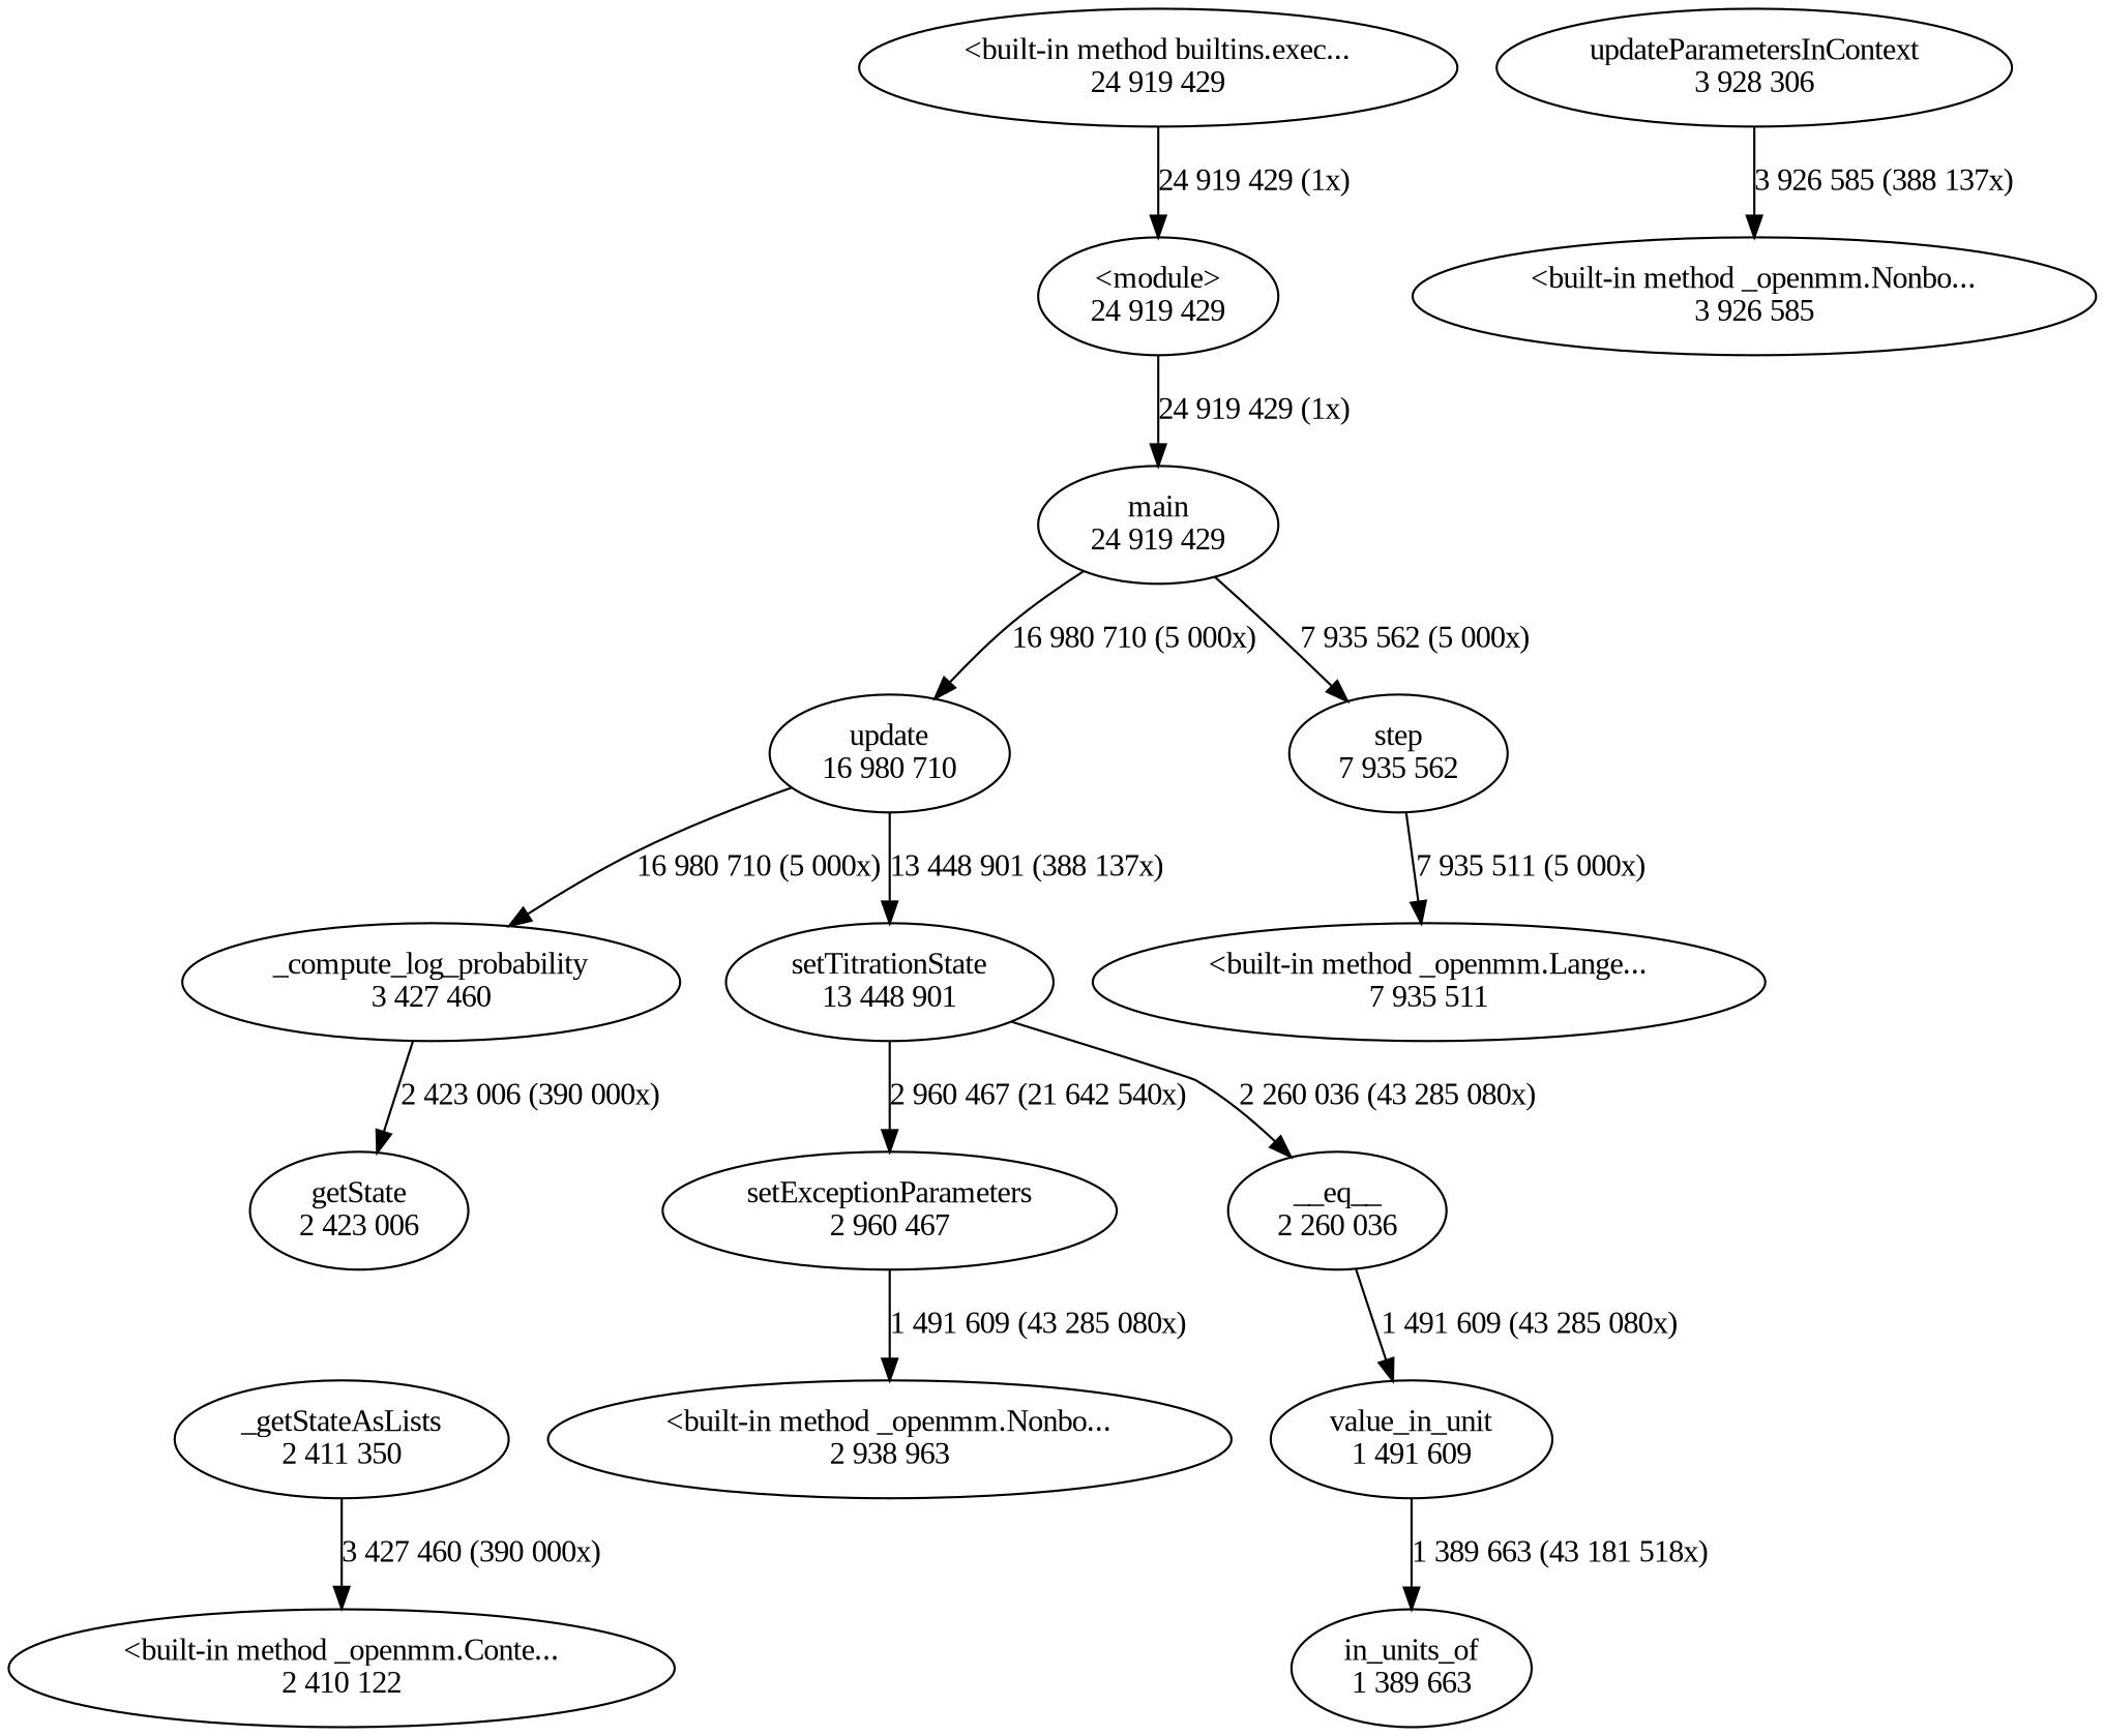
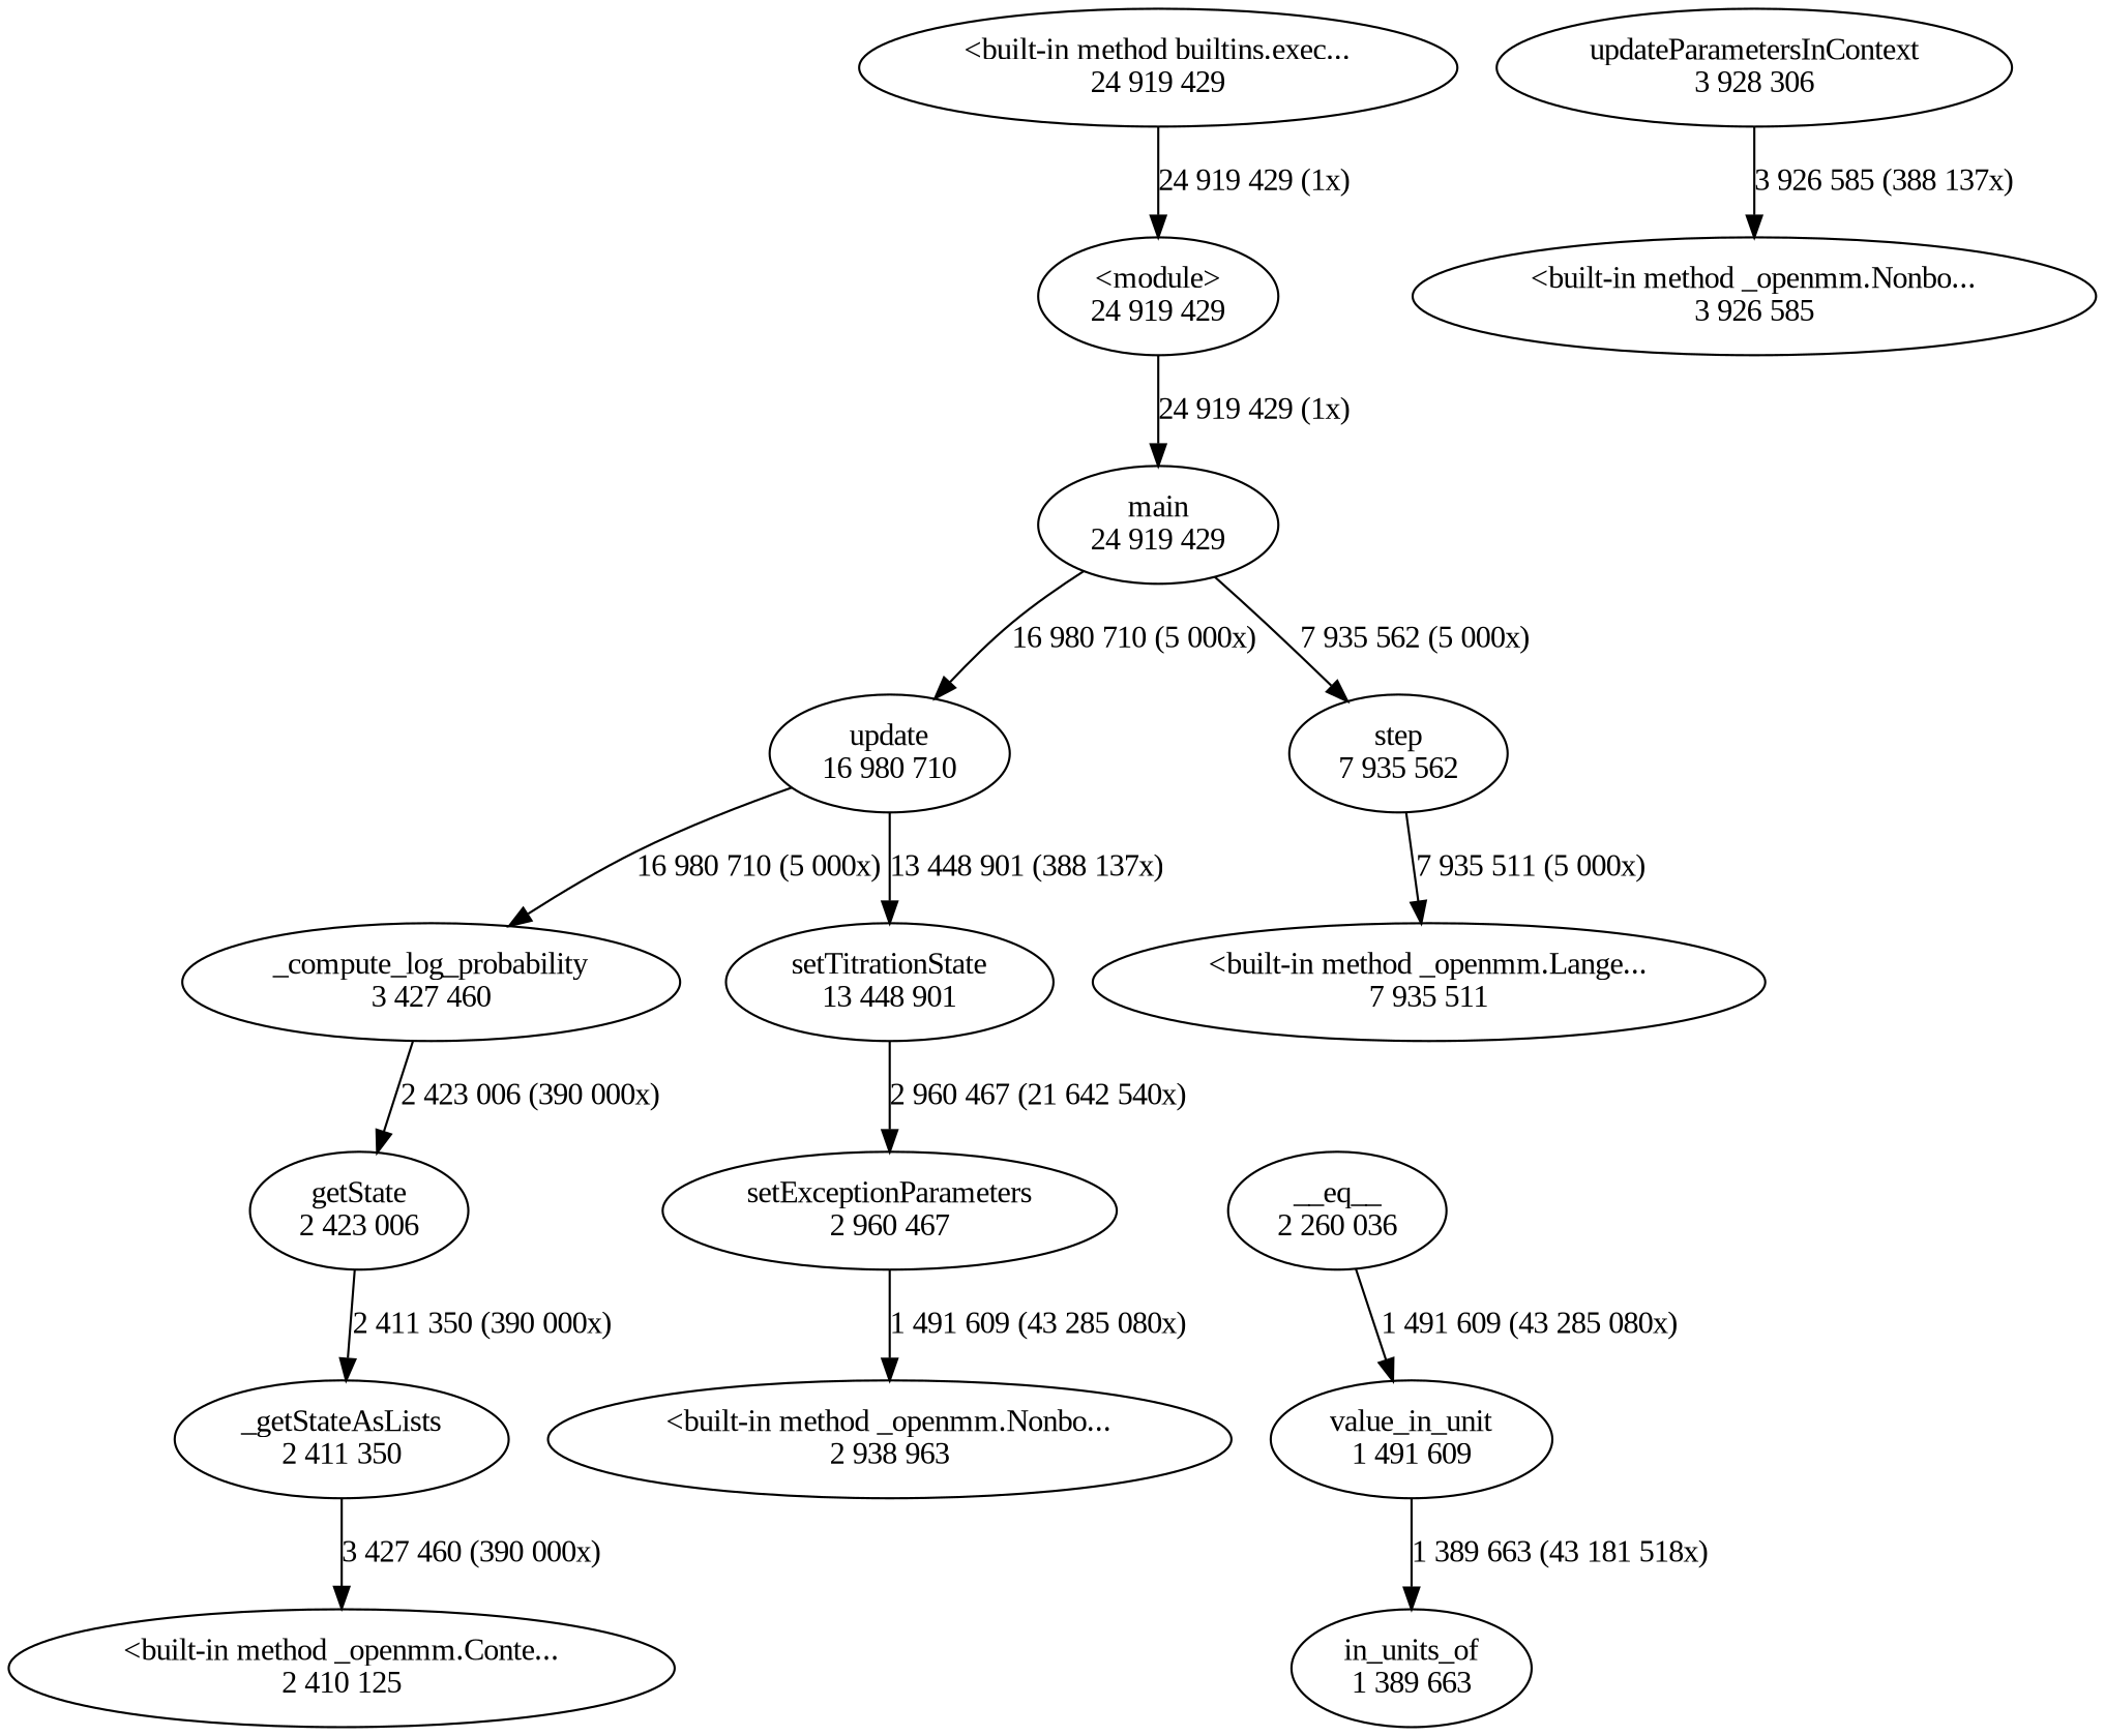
  digraph {
    fontname="Liberation Serif"
    node [fontname="Liberation Serif"]
    edge [fontname="Liberation Serif" weight=2]
    n1 [label="value_in_unit\n1 491 609"]
    n2 [label="in_units_of\n1 389 663"]
    n3 [label="main\n24 919 429"]
    n4 [label="update\n16 980 710"]
    n5 [label="step\n7 935 562"]
    n6 [label="_compute_log_probability\n3 427 460"]
    n7 [label="setTitrationState\n13 448 901"]
    n8 [label="<built-in method _openmm.Lange...\n7 935 511"]
    n9 [label="getState\n2 423 006"]
    n10 [label="setExceptionParameters\n2 960 467"]
    n11 [label="__eq__\n2 260 036"]
    n12 [label="_getStateAsLists\n2 411 350"]
-   n13 [label="<built-in method _openmm.Conte...\n2 410 122"]
+   n13 [label="<built-in method _openmm.Conte...\n2 410 125"]
    n14 [label="<built-in method builtins.exec...\n24 919 429"]
    n15 [label="<module>\n24 919 429"]
    n16 [label="<built-in method _openmm.Nonbo...\n2 938 963"]
    n17 [label="updateParametersInContext\n3 928 306"]
    n18 [label="<built-in method _openmm.Nonbo...\n3 926 585"]
    n1 -> n2 [label="1 389 663 (43 181 518x)"]
    n3 -> n4 [label="16 980 710 (5 000x)"]
    n3 -> n5 [label="7 935 562 (5 000x)"]
    n4 -> n6 [label="16 980 710 (5 000x)"]
    n4 -> n7 [label="13 448 901 (388 137x)"]
    n5 -> n8 [label="7 935 511 (5 000x)"]
    n6 -> n9 [label="2 423 006 (390 000x)"]
    n7 -> n10 [label="2 960 467 (21 642 540x)"]
-   n7 -> n11 [label="2 260 036 (43 285 080x)"]
+   n9 -> n12 [label="2 411 350 (390 000x)"]
    n10 -> n16 [label="1 491 609 (43 285 080x)"]
    n11 -> n1 [label="1 491 609 (43 285 080x)"]
    n12 -> n13 [label="3 427 460 (390 000x)"]
    n14 -> n15 [label="24 919 429 (1x)"]
    n15 -> n3 [label="24 919 429 (1x)"]
    n17 -> n18 [label="3 926 585 (388 137x)"]
  }
